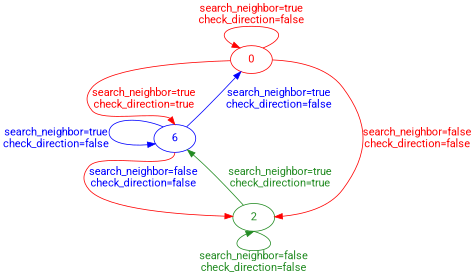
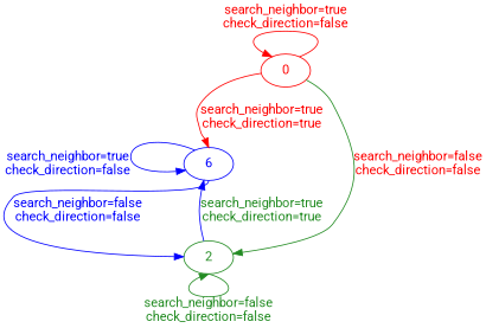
  digraph {
    fontname=Roboto
    nodesep=0.8
    node [fontname=Roboto]
    edge [color=red fontcolor=red fontname=Roboto]
    0 [color=red fontcolor=red]
    n2 [color=blue fontcolor=blue label=6]
    2 [color=forestgreen fontcolor=forestgreen]
    subgraph sub_1 {
      0
      n2
      2
    }
    0 -> 0 [headport=nw label="search_neighbor=true\ncheck_direction=false" tailport=ne]
    0 -> n2 [headport=n label="search_neighbor=true\ncheck_direction=true"]
-   0 -> 2 [label="search_neighbor=false\ncheck_direction=false"]
-   n2 -> 0 [color=blue fontcolor=blue label="search_neighbor=true\ncheck_direction=false"]
+   0 -> 2 [color=forestgreen label="search_neighbor=false\ncheck_direction=false"]
    n2 -> n2 [color=blue fontcolor=blue label="search_neighbor=true\ncheck_direction=false" tailport=nw]
-   n2 -> 2 [fontcolor=blue label="search_neighbor=false\ncheck_direction=false" tailport=s]
-   2 -> n2 [color=forestgreen fontcolor=forestgreen label="search_neighbor=true\ncheck_direction=true"]
+   n2 -> 2 [color=blue fontcolor=blue label="search_neighbor=false\ncheck_direction=false" tailport=s]
+   2 -> n2 [color=blue fontcolor=forestgreen label="search_neighbor=true\ncheck_direction=true"]
    2 -> 2 [color=forestgreen fontcolor=forestgreen headport=s label="search_neighbor=false\ncheck_direction=false" tailport=s]
  }
